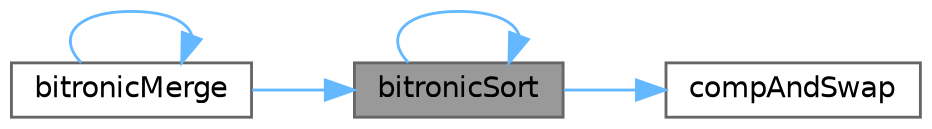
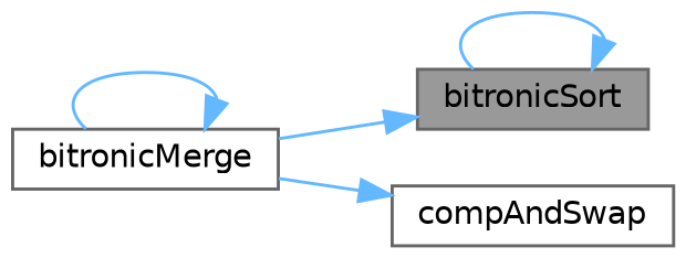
  digraph {
    rankdir=LR
    node [color=grey40 fillcolor=white fontname=Helvetica fontsize=10 shape=box style=filled]
    edge [color=steelblue1 fontname=Helvetica fontsize=10 labelfontname=Helvetica labelfontsize=10 style=solid]
    n1 [color=gray40 fillcolor=grey60 fontcolor=black height=0.2 label=bitronicSort width=0.4]
    n2 [height=0.2 label=bitronicMerge width=0.4]
    n3 [height=0.2 label=compAndSwap width=0.4]
    n1 -> n1
    n2 -> n1
    n2 -> n2
-   n1 -> n3
+   n2 -> n3
  }
